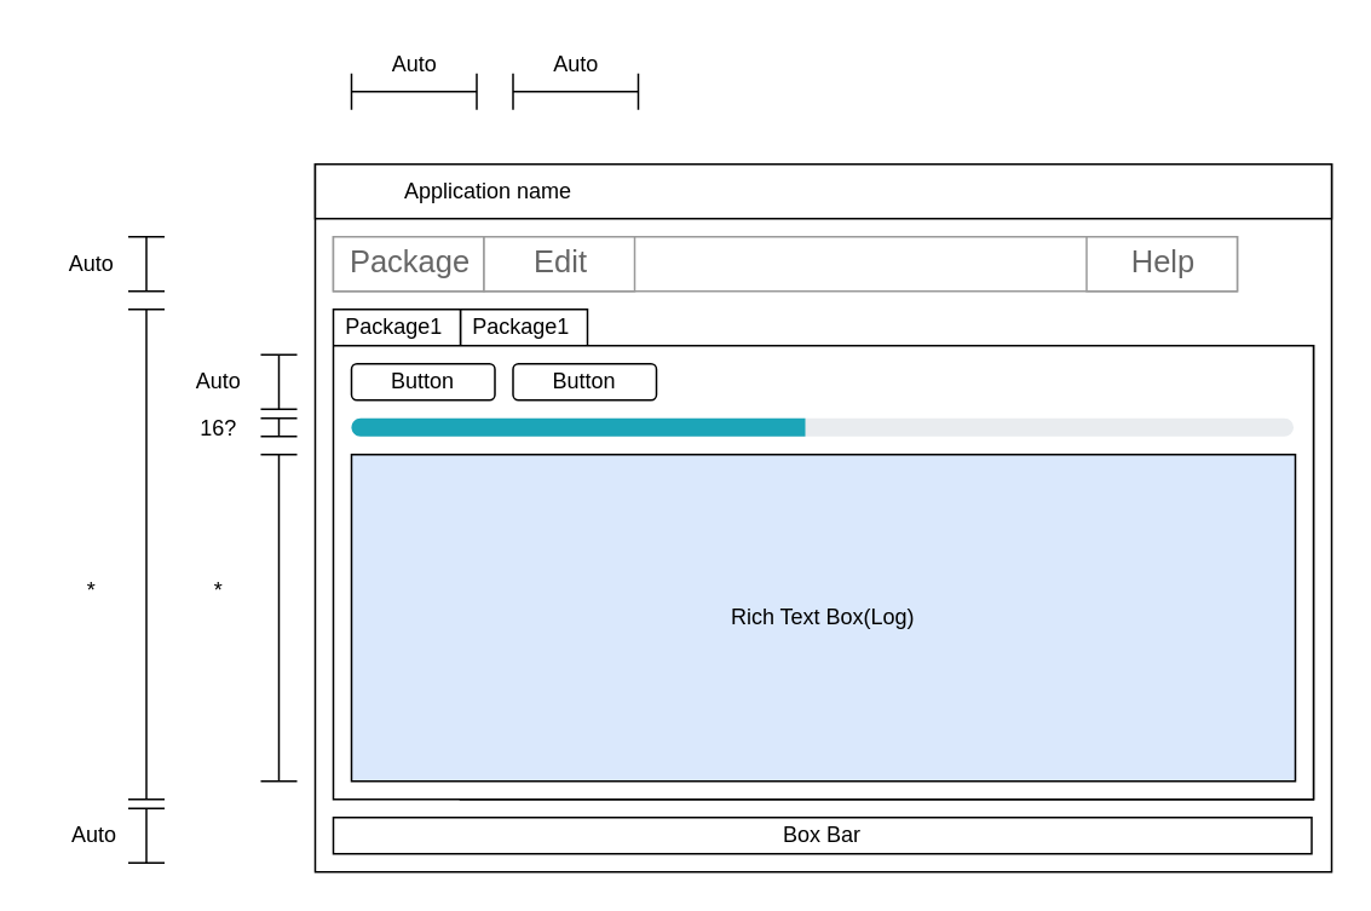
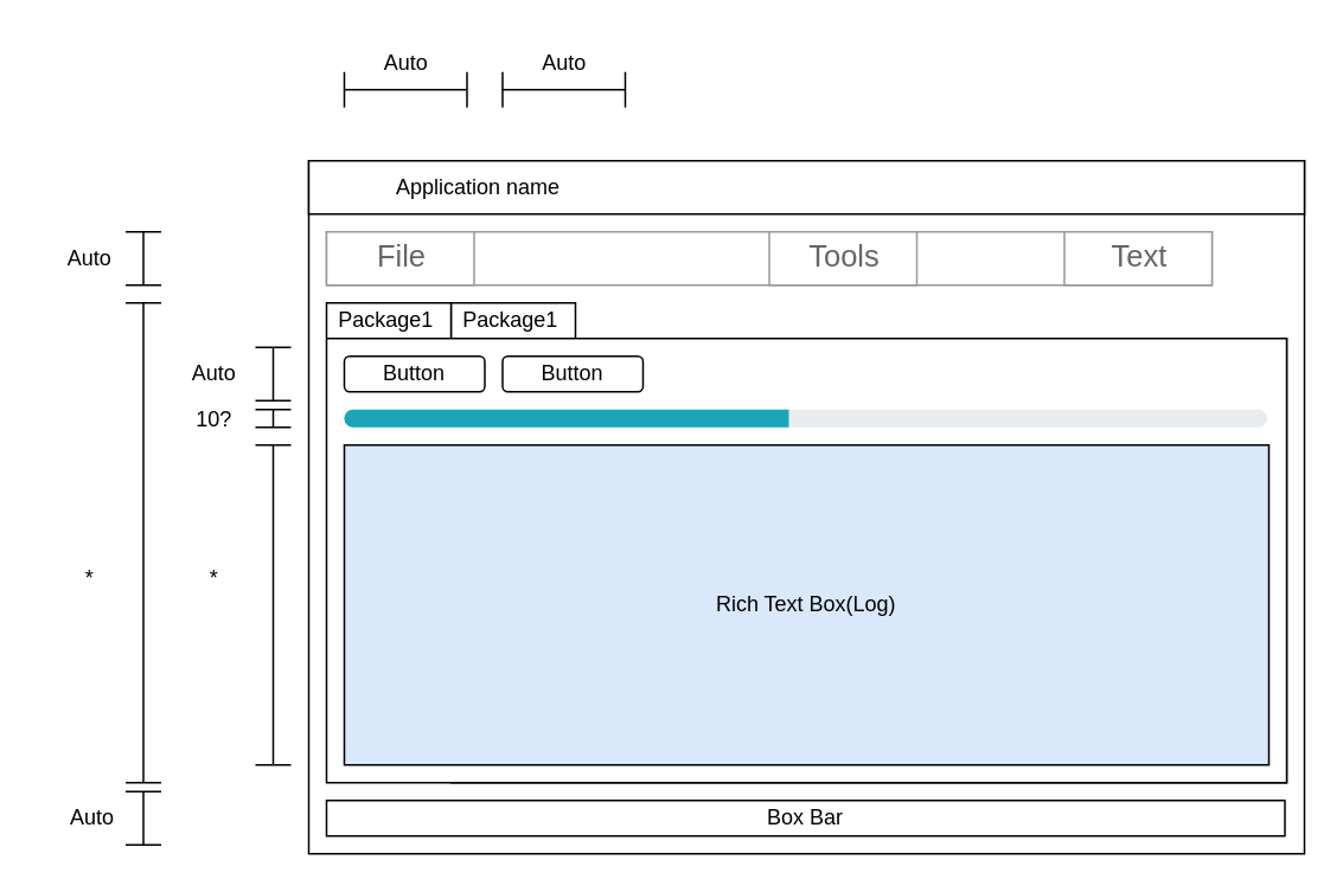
  <mxCell id="0" />
  <mxCell id="1" parent="0" />
  <mxCell id="2" value="" style="rounded=0;whiteSpace=wrap;html=1;" parent="1" vertex="1"><mxGeometry x="173" y="90" width="560" height="390" as="geometry" /></mxCell>
  <mxCell id="3" value="" style="rounded=0;whiteSpace=wrap;html=1;" parent="1" vertex="1"><mxGeometry x="173" y="90" width="560" height="30" as="geometry" /></mxCell>
  <mxCell id="4" value="Application name" style="text;html=1;strokeColor=none;fillColor=none;align=center;verticalAlign=middle;whiteSpace=wrap;rounded=0;" parent="1" vertex="1"><mxGeometry x="213" y="90" width="111" height="30" as="geometry" /></mxCell>
  <mxCell id="5" value="" style="strokeWidth=1;shadow=0;dashed=0;align=center;html=1;shape=mxgraph.mockup.forms.rrect;rSize=0;strokeColor=#999999;" parent="1" vertex="1"><mxGeometry x="183" y="130" width="498" height="30" as="geometry" /></mxCell>
- <mxCell id="6" value="Package" style="strokeColor=inherit;fillColor=inherit;gradientColor=inherit;strokeWidth=1;shadow=0;dashed=0;align=center;html=1;shape=mxgraph.mockup.forms.rrect;rSize=0;fontSize=17;fontColor=#666666;" parent="5" vertex="1"><mxGeometry width="83" height="30" as="geometry" /></mxCell>
- <mxCell id="7" value="Edit" style="strokeColor=inherit;fillColor=inherit;gradientColor=inherit;strokeWidth=1;shadow=0;dashed=0;align=center;html=1;shape=mxgraph.mockup.forms.rrect;rSize=0;fontSize=17;fontColor=#666666;" parent="5" vertex="1"><mxGeometry x="83" width="83" height="30" as="geometry" /></mxCell>
- <mxCell id="9" value="Help" style="strokeColor=inherit;fillColor=inherit;gradientColor=inherit;strokeWidth=1;shadow=0;dashed=0;align=center;html=1;shape=mxgraph.mockup.forms.rrect;rSize=0;fontSize=17;fontColor=#666666;" parent="5" vertex="1"><mxGeometry x="415" width="83" height="30" as="geometry" /></mxCell>
+ <mxCell id="6" value="File" style="strokeColor=inherit;fillColor=inherit;gradientColor=inherit;strokeWidth=1;shadow=0;dashed=0;align=center;html=1;shape=mxgraph.mockup.forms.rrect;rSize=0;fontSize=17;fontColor=#666666;" parent="5" vertex="1"><mxGeometry width="83" height="30" as="geometry" /></mxCell>
+ <mxCell id="8" value="Tools" style="strokeColor=inherit;fillColor=inherit;gradientColor=inherit;strokeWidth=1;shadow=0;dashed=0;align=center;html=1;shape=mxgraph.mockup.forms.rrect;rSize=0;fontSize=17;fontColor=#666666;" parent="5" vertex="1"><mxGeometry x="249" width="83" height="30" as="geometry" /></mxCell>
+ <mxCell id="9" value="Text" style="strokeColor=inherit;fillColor=inherit;gradientColor=inherit;strokeWidth=1;shadow=0;dashed=0;align=center;html=1;shape=mxgraph.mockup.forms.rrect;rSize=0;fontSize=17;fontColor=#666666;" parent="5" vertex="1"><mxGeometry x="415" width="83" height="30" as="geometry" /></mxCell>
  <mxCell id="10" value="" style="shape=crossbar;whiteSpace=wrap;html=1;rounded=1;direction=south;" parent="1" vertex="1"><mxGeometry x="70" y="130" width="20" height="30" as="geometry" /></mxCell>
  <mxCell id="11" value="Auto" style="text;html=1;strokeColor=none;fillColor=none;align=center;verticalAlign=middle;whiteSpace=wrap;rounded=0;" parent="1" vertex="1"><mxGeometry x="20" y="130" width="60" height="30" as="geometry" /></mxCell>
  <mxCell id="12" value="Package1" style="shape=folder;xSize=90;align=left;spacingLeft=10;align=left;verticalAlign=top;spacingLeft=5;spacingTop=-4;tabWidth=70;tabHeight=20;tabPosition=left;html=1;recursiveResize=0;" parent="1" vertex="1"><mxGeometry x="253" y="170" width="470" height="270" as="geometry" /></mxCell>
  <mxCell id="13" value="Package1" style="shape=folder;xSize=90;align=left;spacingLeft=10;align=left;verticalAlign=top;spacingLeft=5;spacingTop=-4;tabWidth=70;tabHeight=20;tabPosition=left;html=1;recursiveResize=0;" parent="1" vertex="1"><mxGeometry x="183" y="170" width="540" height="270" as="geometry" /></mxCell>
  <mxCell id="14" value="Rich Text Box(Log)" style="rounded=0;whiteSpace=wrap;html=1;align=center;fillColor=#dae8fc;" parent="1" vertex="1"><mxGeometry x="193" y="250" width="520" height="180" as="geometry" /></mxCell>
  <mxCell id="15" value="" style="shape=crossbar;whiteSpace=wrap;html=1;rounded=1;direction=south;" parent="1" vertex="1"><mxGeometry x="70" y="170" width="20" height="270" as="geometry" /></mxCell>
  <mxCell id="16" value="*" style="text;html=1;strokeColor=none;fillColor=none;align=center;verticalAlign=middle;whiteSpace=wrap;rounded=0;" parent="1" vertex="1"><mxGeometry x="20" y="310" width="60" height="30" as="geometry" /></mxCell>
  <mxCell id="17" value="Button" style="rounded=1;whiteSpace=wrap;html=1;" parent="1" vertex="1"><mxGeometry x="193" y="200" width="79" height="20" as="geometry" /></mxCell>
  <mxCell id="18" value="Button" style="rounded=1;whiteSpace=wrap;html=1;" parent="1" vertex="1"><mxGeometry x="282" y="200" width="79" height="20" as="geometry" /></mxCell>
  <mxCell id="19" value="Box Bar" style="rounded=0;whiteSpace=wrap;html=1;" parent="1" vertex="1"><mxGeometry x="183" y="450" width="539" height="20" as="geometry" /></mxCell>
  <mxCell id="20" value="" style="html=1;shadow=0;dashed=0;shape=mxgraph.bootstrap.rrect;rSize=5;fillColor=#E9ECEF;strokeColor=none;" parent="1" vertex="1"><mxGeometry x="193" y="230" width="519" height="10" as="geometry" /></mxCell>
  <mxCell id="21" value="" style="html=1;shadow=0;dashed=0;shape=mxgraph.bootstrap.leftButton;rSize=5;fillColor=#1CA5B8;strokeColor=none;resizeHeight=1;" parent="20" vertex="1"><mxGeometry width="250" height="10" relative="1" as="geometry" /></mxCell>
  <mxCell id="22" value="Auto" style="text;html=1;strokeColor=none;fillColor=none;align=center;verticalAlign=middle;whiteSpace=wrap;rounded=0;" parent="1" vertex="1"><mxGeometry x="90" y="195" width="60" height="30" as="geometry" /></mxCell>
  <mxCell id="23" value="" style="shape=crossbar;whiteSpace=wrap;html=1;rounded=1;direction=south;" parent="1" vertex="1"><mxGeometry x="143" y="195" width="20" height="30" as="geometry" /></mxCell>
  <mxCell id="24" value="" style="shape=crossbar;whiteSpace=wrap;html=1;rounded=1;direction=south;" parent="1" vertex="1"><mxGeometry x="70" y="445" width="20" height="30" as="geometry" /></mxCell>
  <mxCell id="25" value="Auto" style="text;html=1;strokeColor=none;fillColor=none;align=center;verticalAlign=middle;whiteSpace=wrap;rounded=0;" parent="1" vertex="1"><mxGeometry x="21" y="445" width="61" height="30" as="geometry" /></mxCell>
- <mxCell id="26" value="16?" style="text;html=1;strokeColor=none;fillColor=none;align=center;verticalAlign=middle;whiteSpace=wrap;rounded=0;" parent="1" vertex="1"><mxGeometry x="90" y="221" width="60" height="30" as="geometry" /></mxCell>
+ <mxCell id="26" value="10?" style="text;html=1;strokeColor=none;fillColor=none;align=center;verticalAlign=middle;whiteSpace=wrap;rounded=0;" parent="1" vertex="1"><mxGeometry x="90" y="221" width="60" height="30" as="geometry" /></mxCell>
  <mxCell id="27" value="" style="shape=crossbar;whiteSpace=wrap;html=1;rounded=1;direction=south;" parent="1" vertex="1"><mxGeometry x="143" y="230" width="20" height="10" as="geometry" /></mxCell>
  <mxCell id="28" value="*" style="text;html=1;strokeColor=none;fillColor=none;align=center;verticalAlign=middle;whiteSpace=wrap;rounded=0;" parent="1" vertex="1"><mxGeometry x="90" y="310" width="60" height="30" as="geometry" /></mxCell>
  <mxCell id="29" value="" style="shape=crossbar;whiteSpace=wrap;html=1;rounded=1;direction=south;" parent="1" vertex="1"><mxGeometry x="143" y="250" width="20" height="180" as="geometry" /></mxCell>
  <mxCell id="30" value="" style="shape=crossbar;whiteSpace=wrap;html=1;rounded=1;" parent="1" vertex="1"><mxGeometry x="193" y="40" width="69" height="20" as="geometry" /></mxCell>
  <mxCell id="31" value="Auto" style="text;html=1;strokeColor=none;fillColor=none;align=center;verticalAlign=middle;whiteSpace=wrap;rounded=0;" parent="1" vertex="1"><mxGeometry x="197.5" y="20" width="60" height="30" as="geometry" /></mxCell>
  <mxCell id="32" value="" style="shape=crossbar;whiteSpace=wrap;html=1;rounded=1;" parent="1" vertex="1"><mxGeometry x="282" y="40" width="69" height="20" as="geometry" /></mxCell>
  <mxCell id="33" value="Auto" style="text;html=1;strokeColor=none;fillColor=none;align=center;verticalAlign=middle;whiteSpace=wrap;rounded=0;" parent="1" vertex="1"><mxGeometry x="286.5" y="20" width="60" height="30" as="geometry" /></mxCell>
